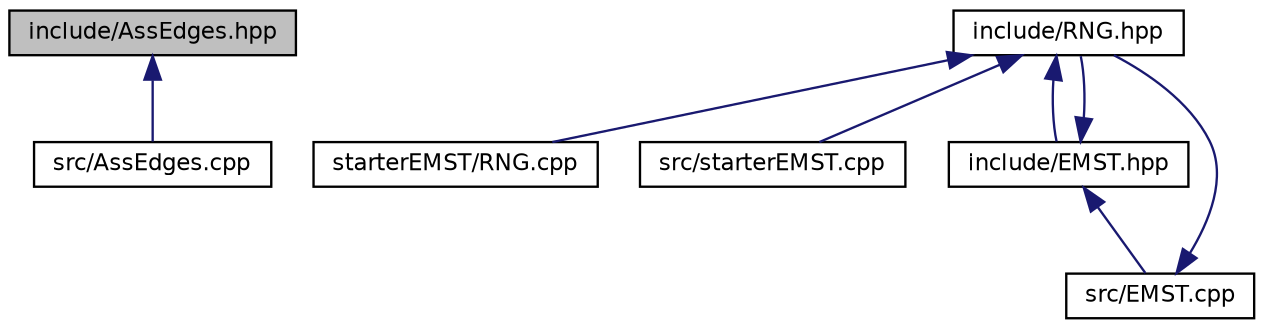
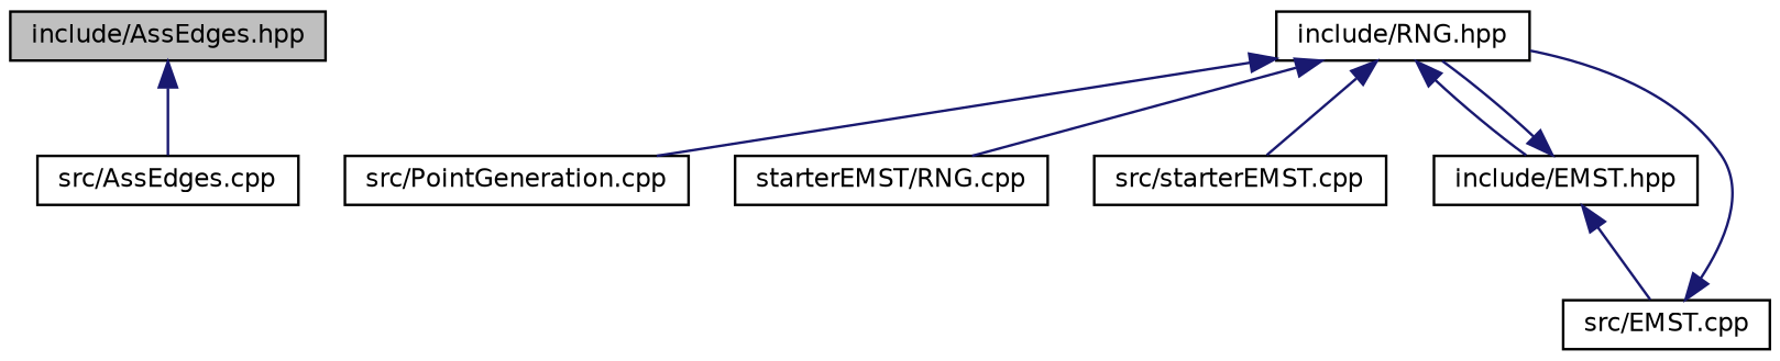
  digraph {
    node [color=black fontname=Helvetica fontsize=10 shape=record]
    edge [color=midnightblue dir=back fontname=Helvetica fontsize=10 labelfontname=Helvetica labelfontsize=10 style=solid]
    n1 [fillcolor=grey75 fontcolor=black height=0.2 label="include/AssEdges.hpp" style=filled width=0.4]
    n2 [height=0.2 label="src/AssEdges.cpp" width=0.4]
    n3 [height=0.2 label="include/RNG.hpp" width=0.4]
+   n4 [height=0.2 label="src/PointGeneration.cpp" width=0.4]
    n5 [height=0.2 label="starterEMST/RNG.cpp" width=0.4]
    n6 [height=0.2 label="src/starterEMST.cpp" width=0.4]
    n7 [height=0.2 label="include/EMST.hpp" width=0.4]
    n8 [height=0.2 label="src/EMST.cpp" width=0.4]
    n1 -> n2
+   n3 -> n4
    n3 -> n5
    n3 -> n6
    n3 -> n7
    n7 -> n3
    n7 -> n8
    n8 -> n3
  }
